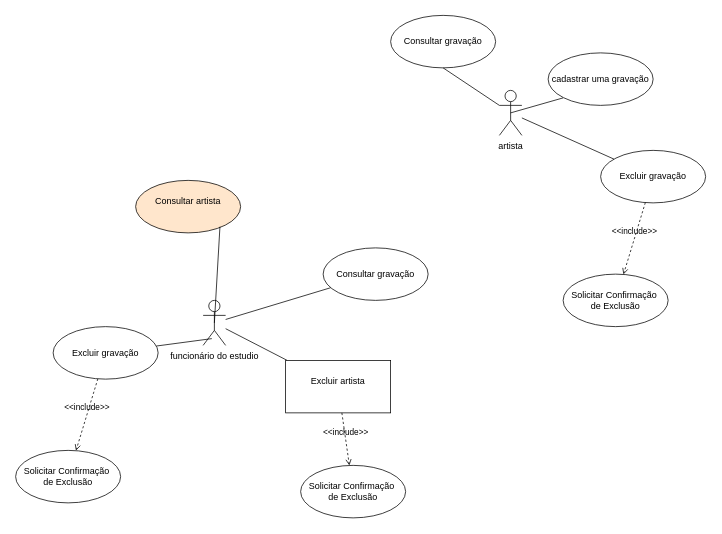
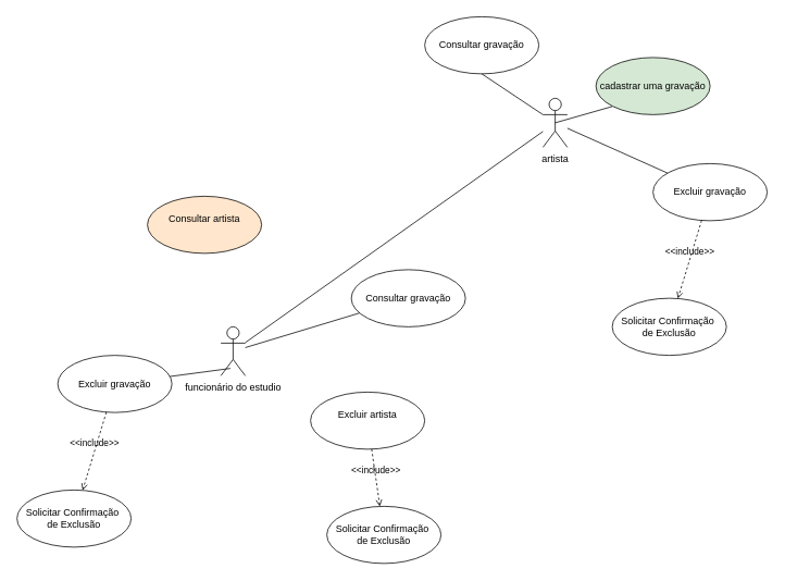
  <mxCell id="0" />
  <mxCell id="1" parent="0" />
- <mxCell id="2" style="rounded=0;orthogonalLoop=1;jettySize=auto;html=1;endArrow=none;endFill=0;" parent="1" source="3" target="5" edge="1"><mxGeometry relative="1" as="geometry" /></mxCell>
+ <mxCell id="2" style="rounded=0;orthogonalLoop=1;jettySize=auto;html=1;endArrow=none;endFill=0;" parent="1" source="3" target="15" edge="1"><mxGeometry relative="1" as="geometry" /></mxCell>
  <mxCell id="3" value="funcionário do estudio" style="shape=umlActor;html=1;verticalLabelPosition=bottom;verticalAlign=top;align=center;" parent="1" vertex="1"><mxGeometry x="270" y="400" width="30" height="60" as="geometry" /></mxCell>
  <mxCell id="4" value="Consultar gravação" style="ellipse;whiteSpace=wrap;html=1;" parent="1" vertex="1"><mxGeometry x="430" y="330" width="140" height="70" as="geometry" /></mxCell>
- <mxCell id="5" value="Excluir artista&lt;div&gt;&lt;br&gt;&lt;/div&gt;" style="whiteSpace=wrap;html=1;rounded=0;" parent="1" vertex="1"><mxGeometry x="380" y="480" width="140" height="70" as="geometry" /></mxCell>
+ <mxCell id="5" value="Excluir artista&lt;div&gt;&lt;br&gt;&lt;/div&gt;" style="ellipse;whiteSpace=wrap;html=1;" parent="1" vertex="1"><mxGeometry x="380" y="480" width="140" height="70" as="geometry" /></mxCell>
  <mxCell id="6" style="rounded=0;orthogonalLoop=1;jettySize=auto;html=1;endArrow=none;endFill=0;" parent="1" source="3" target="4" edge="1"><mxGeometry relative="1" as="geometry" /></mxCell>
  <mxCell id="7" value="&lt;div&gt;Solicitar Confirmação&amp;nbsp;&lt;/div&gt;&lt;div&gt;de Exclusão&lt;/div&gt;" style="ellipse;whiteSpace=wrap;html=1;" parent="1" vertex="1"><mxGeometry x="400" y="620" width="140" height="70" as="geometry" /></mxCell>
  <mxCell id="8" value="&amp;lt;&amp;lt;include&amp;gt;&amp;gt;" style="edgeStyle=none;html=1;endArrow=open;verticalAlign=bottom;dashed=1;labelBackgroundColor=none;rounded=0;" parent="1" source="5" target="7" edge="1"><mxGeometry width="160" relative="1" as="geometry"><mxPoint x="504" y="610" as="sourcePoint" /><mxPoint x="664" y="610" as="targetPoint" /></mxGeometry></mxCell>
  <mxCell id="9" value="Consultar artista&lt;div&gt;&lt;br&gt;&lt;/div&gt;" style="ellipse;whiteSpace=wrap;html=1;fillColor=#ffe6cc;" parent="1" vertex="1"><mxGeometry x="180" y="240" width="140" height="70" as="geometry" /></mxCell>
  <mxCell id="10" value="Excluir gravação" style="ellipse;whiteSpace=wrap;html=1;" parent="1" vertex="1"><mxGeometry x="70" y="435" width="140" height="70" as="geometry" /></mxCell>
  <mxCell id="11" value="&amp;lt;&amp;lt;include&amp;gt;&amp;gt;" style="edgeStyle=none;html=1;endArrow=open;verticalAlign=bottom;dashed=1;labelBackgroundColor=none;rounded=0;" parent="1" source="10" target="12" edge="1"><mxGeometry width="160" relative="1" as="geometry"><mxPoint x="583" y="558" as="sourcePoint" /><mxPoint x="280" y="560" as="targetPoint" /><Array as="points" /></mxGeometry></mxCell>
  <mxCell id="12" value="&lt;div&gt;Solicitar Confirmação&amp;nbsp;&lt;/div&gt;&lt;div&gt;de Exclusão&lt;/div&gt;" style="ellipse;whiteSpace=wrap;html=1;" parent="1" vertex="1"><mxGeometry x="20" y="600" width="140" height="70" as="geometry" /></mxCell>
  <mxCell id="13" value="" style="endArrow=none;html=1;rounded=0;entryX=0.387;entryY=0.85;entryDx=0;entryDy=0;entryPerimeter=0;" parent="1" source="10" target="3" edge="1"><mxGeometry width="50" height="50" relative="1" as="geometry"><mxPoint x="380" y="380" as="sourcePoint" /><mxPoint x="476" y="431" as="targetPoint" /></mxGeometry></mxCell>
- <mxCell id="14" value="" style="endArrow=none;html=1;rounded=0;entryX=0.5;entryY=0.5;entryDx=0;entryDy=0;entryPerimeter=0;exitX=0.803;exitY=0.883;exitDx=0;exitDy=0;exitPerimeter=0;" parent="1" source="9" target="3" edge="1"><mxGeometry width="50" height="50" relative="1" as="geometry"><mxPoint x="390" y="385" as="sourcePoint" /><mxPoint x="476" y="431" as="targetPoint" /><Array as="points" /></mxGeometry></mxCell>
  <mxCell id="15" value="artista" style="shape=umlActor;verticalLabelPosition=bottom;verticalAlign=top;html=1;outlineConnect=0;" parent="1" vertex="1"><mxGeometry x="665" y="120" width="30" height="60" as="geometry" /></mxCell>
- <mxCell id="16" value="&lt;div&gt;cadastrar uma gravação&lt;/div&gt;" style="ellipse;whiteSpace=wrap;html=1;" parent="1" vertex="1"><mxGeometry x="730" y="70" width="140" height="70" as="geometry" /></mxCell>
+ <mxCell id="16" value="&lt;div&gt;cadastrar uma gravação&lt;/div&gt;" style="ellipse;whiteSpace=wrap;html=1;fillColor=#d5e8d4;" parent="1" vertex="1"><mxGeometry x="730" y="70" width="140" height="70" as="geometry" /></mxCell>
  <mxCell id="17" value="" style="endArrow=none;html=1;rounded=0;exitX=0.5;exitY=0.5;exitDx=0;exitDy=0;exitPerimeter=0;" parent="1" source="15" edge="1"><mxGeometry width="50" height="50" relative="1" as="geometry"><mxPoint x="700" y="180" as="sourcePoint" /><mxPoint x="750" y="130" as="targetPoint" /></mxGeometry></mxCell>
  <mxCell id="18" value="Excluir gravação" style="ellipse;whiteSpace=wrap;html=1;" vertex="1" parent="1"><mxGeometry x="800" y="200" width="140" height="70" as="geometry" /></mxCell>
  <mxCell id="19" value="&amp;lt;&amp;lt;include&amp;gt;&amp;gt;" style="edgeStyle=none;html=1;endArrow=open;verticalAlign=bottom;dashed=1;labelBackgroundColor=none;rounded=0;" edge="1" parent="1" source="18" target="20"><mxGeometry width="160" relative="1" as="geometry"><mxPoint x="1313" y="323" as="sourcePoint" /><mxPoint x="1010" y="325" as="targetPoint" /><Array as="points" /></mxGeometry></mxCell>
  <mxCell id="20" value="&lt;div&gt;Solicitar Confirmação&amp;nbsp;&lt;/div&gt;&lt;div&gt;de Exclusão&lt;/div&gt;" style="ellipse;whiteSpace=wrap;html=1;" vertex="1" parent="1"><mxGeometry x="750" y="365" width="140" height="70" as="geometry" /></mxCell>
  <mxCell id="21" value="" style="endArrow=none;html=1;rounded=0;" edge="1" parent="1" source="15" target="18"><mxGeometry width="50" height="50" relative="1" as="geometry"><mxPoint x="540" y="270" as="sourcePoint" /><mxPoint x="590" y="220" as="targetPoint" /></mxGeometry></mxCell>
  <mxCell id="22" value="Consultar gravação" style="ellipse;whiteSpace=wrap;html=1;" vertex="1" parent="1"><mxGeometry x="520" y="20" width="140" height="70" as="geometry" /></mxCell>
  <mxCell id="23" value="" style="endArrow=none;html=1;rounded=0;exitX=0.5;exitY=1;exitDx=0;exitDy=0;" edge="1" parent="1" source="22" target="15"><mxGeometry width="50" height="50" relative="1" as="geometry"><mxPoint x="665" y="180" as="sourcePoint" /><mxPoint x="760" y="140" as="targetPoint" /></mxGeometry></mxCell>
